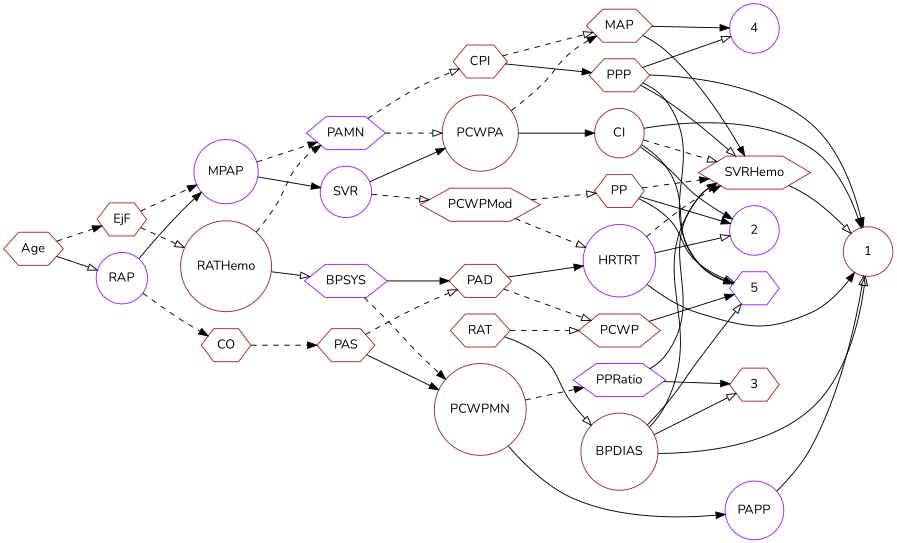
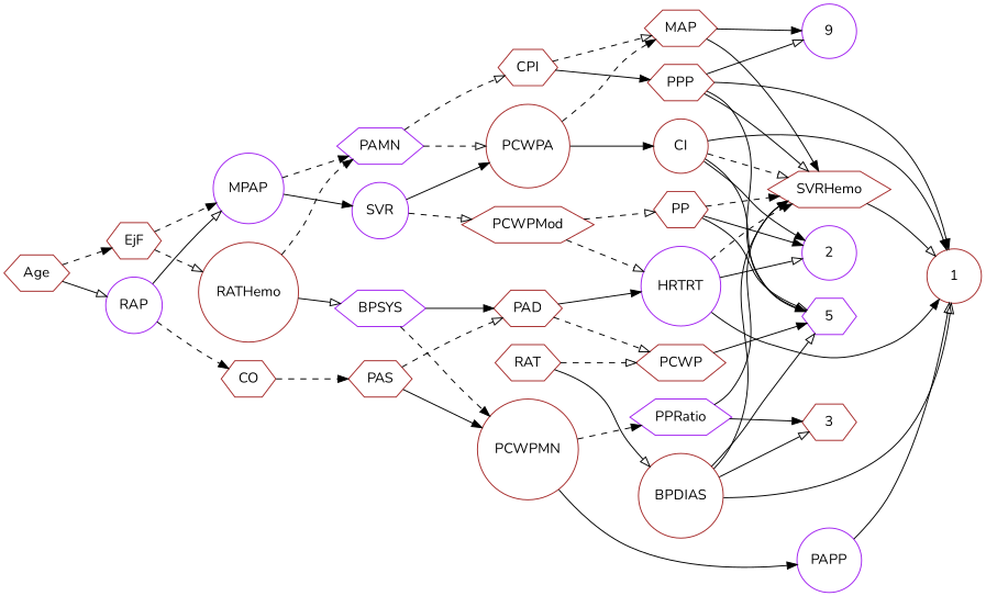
  strict digraph {
    fontname=Nunito
    rankdir=LR
    node [color=brown fontname=Nunito shape=hexagon]
    edge [arrowhead=normal fontname=Nunito style=solid]
    1 [height=0.5 shape=circle width=0.75]
    2 [color=purple height=0.5 shape=circle width=0.75]
    3 [height=0.5 width=0.75]
-   4 [color=purple height=0.5 shape=circle width=0.75]
+   4 [color=purple height=0.5 shape=circle width=0.75 label=9]
    5 [color=purple height=0.5 width=0.75]
    Age [height=0.5 width=0.75]
    EjF [height=0.5 width=0.75]
    RAP [color=purple height=0.5 shape=circle width=0.77632]
    MPAP [color=purple height=0.5 shape=circle width=0.97491]
    RATHemo [height=0.5 shape=circle width=1.3721]
    CO [height=0.5 width=0.75]
    PAMN [color=purple height=0.5 width=1.011]
    SVR [color=purple height=0.5 shape=circle width=0.77632]
    BPSYS [color=purple height=0.5 width=1.0471]
    PAS [height=0.5 width=0.75]
    PCWPA [height=0.5 shape=circle width=1.1555]
    CPI [height=0.5 width=0.75]
    PCWPMod [height=0.5 width=1.4443]
    PAD [height=0.5 width=0.79437]
    PCWPMN [height=0.5 shape=circle width=1.3902]
    RAT [height=0.5 width=0.75827]
    PCWP [height=0.5 width=0.97491]
    BPDIAS [height=0.5 shape=circle width=1.1735]
    MAP [height=0.5 width=0.84854]
    CI [height=0.5 shape=circle width=0.75]
    SVRHemo [height=0.5 width=1.3902]
    PPP [height=0.5 width=0.75]
    HRTRT [color=purple height=0.5 shape=circle width=1.1013]
    PP [height=0.5 width=0.75]
    PPRatio [color=purple height=0.5 width=1.1013]
    PAPP [color=purple height=0.5 shape=circle width=0.88464]
    Age -> EjF [style=dashed]
    Age -> RAP [arrowhead=onormal]
    EjF -> MPAP [style=dashed]
    EjF -> RATHemo [arrowhead=onormal style=dashed]
-   RAP -> MPAP
+   RAP -> MPAP [arrowhead=onormal]
    RAP -> CO [style=dashed]
    MPAP -> PAMN [style=dashed]
    MPAP -> SVR
    RATHemo -> PAMN [style=dashed]
    RATHemo -> BPSYS [arrowhead=onormal]
    CO -> PAS [style=dashed]
    PAMN -> PCWPA [arrowhead=onormal style=dashed]
    PAMN -> CPI [arrowhead=onormal style=dashed]
    SVR -> PCWPA
    SVR -> PCWPMod [arrowhead=onormal style=dashed]
    BPSYS -> PAD
    BPSYS -> PCWPMN [style=dashed]
    PAS -> PAD [arrowhead=onormal style=dashed]
    PAS -> PCWPMN
    PCWPA -> MAP [style=dashed]
    PCWPA -> CI
    CPI -> MAP [arrowhead=onormal style=dashed]
    CPI -> PPP
    PCWPMod -> HRTRT [arrowhead=onormal style=dashed]
    PCWPMod -> PP [arrowhead=onormal style=dashed]
    PAD -> PCWP [arrowhead=onormal style=dashed]
    PAD -> HRTRT
    PCWPMN -> PPRatio [style=dashed]
    PCWPMN -> PAPP
    RAT -> PCWP [arrowhead=onormal style=dashed]
    RAT -> BPDIAS [arrowhead=onormal]
    PCWP -> 5
    BPDIAS -> 1 [arrowhead=onormal]
    BPDIAS -> 3 [arrowhead=onormal]
    BPDIAS -> 5 [arrowhead=onormal]
    BPDIAS -> SVRHemo
    MAP -> 4
    MAP -> SVRHemo
    CI -> 1
    CI -> 2
    CI -> 5
    CI -> SVRHemo [arrowhead=onormal style=dashed]
    SVRHemo -> 1 [arrowhead=onormal]
    PPP -> 1
    PPP -> 4 [arrowhead=onormal]
    PPP -> 5
    PPP -> SVRHemo [arrowhead=onormal]
    HRTRT -> 1
    HRTRT -> 2 [arrowhead=onormal]
    HRTRT -> SVRHemo [style=dashed]
    PP -> 2
    PP -> 5 [arrowhead=onormal]
    PP -> SVRHemo [style=dashed]
    PPRatio -> 3
    PPRatio -> SVRHemo
    PAPP -> 1 [arrowhead=onormal]
  }
